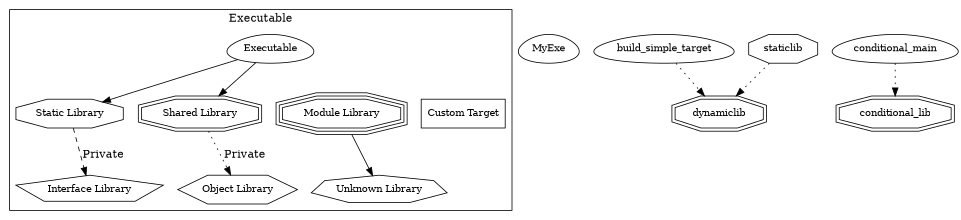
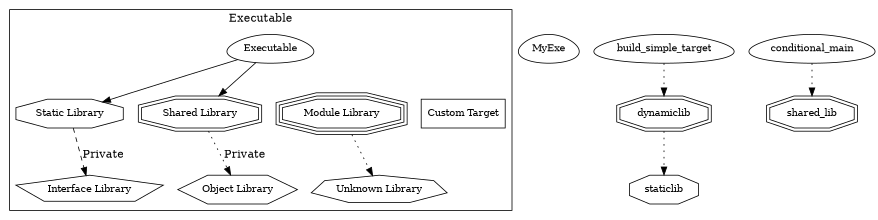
  digraph {
    node [fontsize=12 shape=egg]
    edge [style=dotted]
    n1 [label=Executable]
    n2 [label="Static Library" shape=octagon]
    n3 [label="Shared Library" shape=doubleoctagon]
    n4 [label="Module Library" shape=tripleoctagon]
    n5 [label="Custom Target" shape=box]
    n6 [label="Interface Library" shape=pentagon]
    n7 [label="Object Library" shape=hexagon]
    n8 [label="Unknown Library" shape=septagon]
    n9 [label=MyExe]
    n10 [label=build_simple_target]
    n11 [label=dynamiclib shape=doubleoctagon]
    n12 [label=staticlib shape=octagon]
    n13 [label=conditional_main]
-   n14 [label=conditional_lib shape=doubleoctagon]
+   n14 [label=shared_lib shape=doubleoctagon]
    subgraph cluster_1 {
      color=black
      label=Executable
      n1
      n2
      n3
      n4
      n5
      n6
      n7
      n8
    }
    n1 -> n2 [style=solid]
    n1 -> n3 [style=solid]
    n1 -> n4 [style=invis]
    n1 -> n5 [style=invis]
    n2 -> n6 [label=Private style=dashed]
    n3 -> n7 [label=Private]
-   n4 -> n8 [style=solid]
+   n4 -> n8
    n10 -> n11
-   n12 -> n11
+   n11 -> n12
    n13 -> n14
  }
